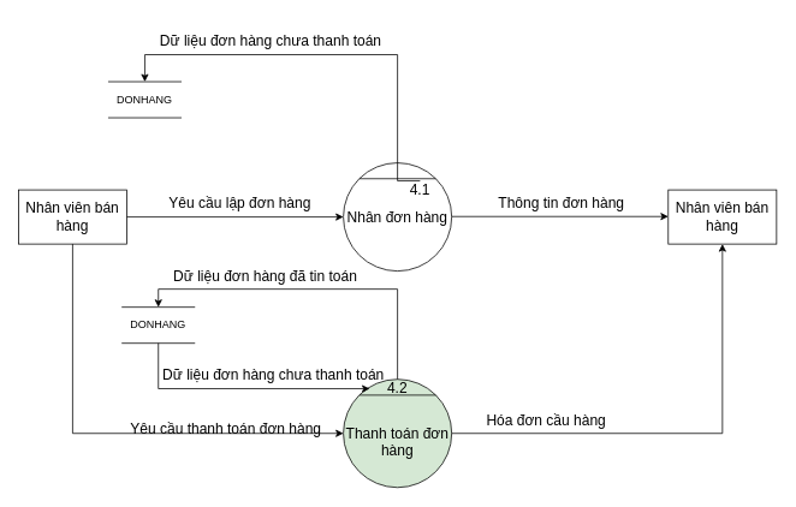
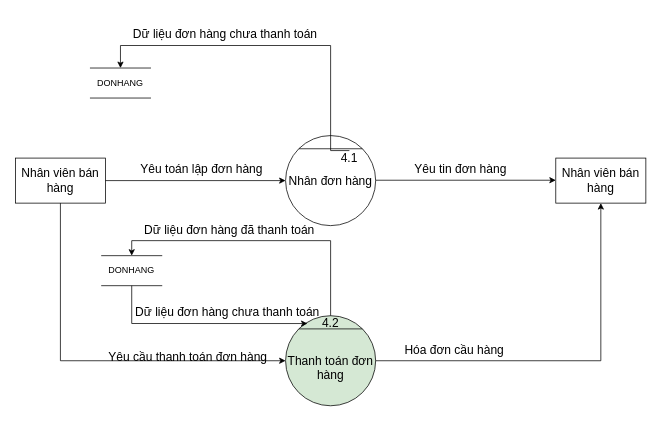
  <mxCell id="0" />
  <mxCell id="1" parent="0" />
  <mxCell id="2" value="Nhân viên bán hàng" style="rounded=0;whiteSpace=wrap;html=1;fontSize=16;" parent="1" vertex="1"><mxGeometry y="210" width="120" height="60" as="geometry" x="20" /></mxCell>
  <mxCell id="3" value="Nhân đơn hàng" style="ellipse;whiteSpace=wrap;html=1;aspect=fixed;fontSize=16;" parent="1" vertex="1"><mxGeometry x="380" y="180" width="120" height="120" as="geometry" /></mxCell>
  <mxCell id="4" value="" style="endArrow=none;html=1;rounded=0;exitX=0;exitY=0;exitDx=0;exitDy=0;entryX=1;entryY=0;entryDx=0;entryDy=0;fontSize=16;" parent="1" source="3" target="3" edge="1"><mxGeometry width="50" height="50" relative="1" as="geometry"><mxPoint x="660" y="310" as="sourcePoint" /><mxPoint x="710" y="260" as="targetPoint" /></mxGeometry></mxCell>
  <mxCell id="5" value="4.1" style="text;html=1;strokeColor=none;fillColor=none;align=center;verticalAlign=middle;whiteSpace=wrap;rounded=0;fontSize=16;" parent="1" vertex="1"><mxGeometry x="445" y="200" width="40" height="20" as="geometry" /></mxCell>
  <mxCell id="6" value="&lt;br&gt;Thanh toán đơn hàng" style="ellipse;whiteSpace=wrap;html=1;aspect=fixed;fontSize=16;fillColor=#d5e8d4;" parent="1" vertex="1"><mxGeometry x="380" y="420" width="120" height="120" as="geometry" /></mxCell>
  <mxCell id="7" value="" style="endArrow=none;html=1;rounded=0;exitX=0;exitY=0;exitDx=0;exitDy=0;entryX=1;entryY=0;entryDx=0;entryDy=0;fontSize=16;" parent="1" source="6" target="6" edge="1"><mxGeometry width="50" height="50" relative="1" as="geometry"><mxPoint x="660" y="460" as="sourcePoint" /><mxPoint x="710" y="410" as="targetPoint" /></mxGeometry></mxCell>
  <mxCell id="8" value="4.2" style="text;html=1;strokeColor=none;fillColor=none;align=center;verticalAlign=middle;whiteSpace=wrap;rounded=0;fontSize=16;" parent="1" vertex="1"><mxGeometry x="420" y="420" width="40" height="20" as="geometry" /></mxCell>
  <mxCell id="9" value="Nhân viên bán hàng" style="rounded=0;whiteSpace=wrap;html=1;fontSize=16;" parent="1" vertex="1"><mxGeometry x="740" y="210" width="120" height="60" as="geometry" /></mxCell>
  <mxCell id="10" value="DONHANG" style="shape=partialRectangle;whiteSpace=wrap;html=1;left=0;right=0;fillColor=none;" parent="1" vertex="1"><mxGeometry x="120" y="90" width="80" height="40" as="geometry" /></mxCell>
  <mxCell id="11" value="" style="endArrow=classic;html=1;rounded=0;exitX=1;exitY=0.5;exitDx=0;exitDy=0;entryX=0;entryY=0.5;entryDx=0;entryDy=0;" parent="1" source="2" target="3" edge="1"><mxGeometry width="50" height="50" relative="1" as="geometry"><mxPoint x="400" y="310" as="sourcePoint" /><mxPoint x="450" y="260" as="targetPoint" /></mxGeometry></mxCell>
  <mxCell id="12" value="" style="endArrow=classic;html=1;rounded=0;exitX=1;exitY=0.5;exitDx=0;exitDy=0;entryX=0;entryY=0.5;entryDx=0;entryDy=0;" parent="1" edge="1"><mxGeometry width="50" height="50" relative="1" as="geometry"><mxPoint x="500" y="239.5" as="sourcePoint" /><mxPoint x="740" y="239.5" as="targetPoint" /></mxGeometry></mxCell>
- <mxCell id="13" value="Yêu cầu lập đơn hàng" style="text;html=1;strokeColor=none;fillColor=none;align=left;verticalAlign=middle;whiteSpace=wrap;rounded=0;fontSize=16;" parent="1" vertex="1"><mxGeometry x="185" y="210" width="240" height="30" as="geometry" /></mxCell>
- <mxCell id="14" value="Thông tin đơn hàng" style="text;html=1;strokeColor=none;fillColor=none;align=left;verticalAlign=middle;whiteSpace=wrap;rounded=0;fontSize=16;" parent="1" vertex="1"><mxGeometry x="550" y="200" width="210" height="50" as="geometry" /></mxCell>
+ <mxCell id="13" value="Yêu toán lập đơn hàng" style="text;html=1;strokeColor=none;fillColor=none;align=left;verticalAlign=middle;whiteSpace=wrap;rounded=0;fontSize=16;" parent="1" vertex="1"><mxGeometry x="185" y="210" width="240" height="30" as="geometry" /></mxCell>
+ <mxCell id="14" value="Yêu tin đơn hàng" style="text;html=1;strokeColor=none;fillColor=none;align=left;verticalAlign=middle;whiteSpace=wrap;rounded=0;fontSize=16;" parent="1" vertex="1"><mxGeometry x="550" y="200" width="210" height="50" as="geometry" /></mxCell>
  <mxCell id="15" value="" style="edgeStyle=segmentEdgeStyle;endArrow=classic;html=1;rounded=0;exitX=0.5;exitY=0;exitDx=0;exitDy=0;entryX=0.5;entryY=0;entryDx=0;entryDy=0;" parent="1" source="5" target="10" edge="1"><mxGeometry width="50" height="50" relative="1" as="geometry"><mxPoint x="400" y="210" as="sourcePoint" /><mxPoint x="450" y="160" as="targetPoint" /><Array as="points"><mxPoint x="440" y="60" /><mxPoint x="160" y="60" /></Array></mxGeometry></mxCell>
  <mxCell id="16" value="Dữ liệu đơn hàng chưa thanh toán" style="text;html=1;strokeColor=none;fillColor=none;align=left;verticalAlign=middle;whiteSpace=wrap;rounded=0;fontSize=16;" parent="1" vertex="1"><mxGeometry x="175" y="20" width="260" height="50" as="geometry" /></mxCell>
  <mxCell id="17" value="" style="edgeStyle=segmentEdgeStyle;endArrow=classic;html=1;rounded=0;exitX=0.5;exitY=1;exitDx=0;exitDy=0;entryX=0;entryY=0.5;entryDx=0;entryDy=0;" parent="1" source="2" target="6" edge="1"><mxGeometry width="50" height="50" relative="1" as="geometry"><mxPoint x="400" y="400" as="sourcePoint" /><mxPoint x="450" y="350" as="targetPoint" /><Array as="points"><mxPoint x="80" y="480" /></Array></mxGeometry></mxCell>
  <mxCell id="18" value="&lt;font style=&quot;font-size: 16px&quot;&gt;Yêu cầu thanh toán đơn hàng&lt;/font&gt;" style="text;html=1;strokeColor=none;fillColor=none;align=center;verticalAlign=middle;whiteSpace=wrap;rounded=0;" parent="1" vertex="1"><mxGeometry x="135" y="460" width="230" height="30" as="geometry" /></mxCell>
  <mxCell id="19" value="" style="edgeStyle=segmentEdgeStyle;endArrow=classic;html=1;rounded=0;fontSize=16;exitX=1;exitY=0.5;exitDx=0;exitDy=0;entryX=0.5;entryY=1;entryDx=0;entryDy=0;" parent="1" source="6" target="9" edge="1"><mxGeometry width="50" height="50" relative="1" as="geometry"><mxPoint x="400" y="270" as="sourcePoint" /><mxPoint x="450" y="220" as="targetPoint" /></mxGeometry></mxCell>
  <mxCell id="20" value="&lt;font style=&quot;font-size: 16px&quot;&gt;Hóa đơn cầu hàng&lt;/font&gt;" style="text;html=1;strokeColor=none;fillColor=none;align=center;verticalAlign=middle;whiteSpace=wrap;rounded=0;" parent="1" vertex="1"><mxGeometry x="490" y="450" width="230" height="30" as="geometry" /></mxCell>
  <mxCell id="21" value="DONHANG" style="shape=partialRectangle;whiteSpace=wrap;html=1;left=0;right=0;fillColor=none;" parent="1" vertex="1"><mxGeometry x="135" y="340" width="80" height="40" as="geometry" /></mxCell>
  <mxCell id="22" value="" style="edgeStyle=segmentEdgeStyle;endArrow=classic;html=1;rounded=0;fontSize=16;exitX=0.5;exitY=0;exitDx=0;exitDy=0;entryX=0.5;entryY=0;entryDx=0;entryDy=0;" parent="1" source="8" target="21" edge="1"><mxGeometry width="50" height="50" relative="1" as="geometry"><mxPoint x="400" y="270" as="sourcePoint" /><mxPoint x="450" y="220" as="targetPoint" /><Array as="points"><mxPoint x="440" y="320" /><mxPoint x="175" y="320" /></Array></mxGeometry></mxCell>
- <mxCell id="23" value="Dữ liệu đơn hàng đã tin toán" style="text;html=1;strokeColor=none;fillColor=none;align=left;verticalAlign=middle;whiteSpace=wrap;rounded=0;fontSize=16;" parent="1" vertex="1"><mxGeometry x="190" y="280" width="245" height="50" as="geometry" /></mxCell>
+ <mxCell id="23" value="Dữ liệu đơn hàng đã thanh toán" style="text;html=1;strokeColor=none;fillColor=none;align=left;verticalAlign=middle;whiteSpace=wrap;rounded=0;fontSize=16;" parent="1" vertex="1"><mxGeometry x="190" y="280" width="245" height="50" as="geometry" /></mxCell>
  <mxCell id="24" value="" style="edgeStyle=segmentEdgeStyle;endArrow=classic;html=1;rounded=0;fontSize=16;exitX=0.5;exitY=1;exitDx=0;exitDy=0;entryX=0.243;entryY=0.087;entryDx=0;entryDy=0;entryPerimeter=0;" parent="1" source="21" target="6" edge="1"><mxGeometry width="50" height="50" relative="1" as="geometry"><mxPoint x="400" y="270" as="sourcePoint" /><mxPoint x="400" y="440" as="targetPoint" /><Array as="points"><mxPoint x="175" y="430" /></Array></mxGeometry></mxCell>
  <mxCell id="25" value="Dữ liệu đơn hàng chưa thanh toán" style="text;html=1;strokeColor=none;fillColor=none;align=left;verticalAlign=middle;whiteSpace=wrap;rounded=0;fontSize=16;" parent="1" vertex="1"><mxGeometry x="177.5" y="390" width="252.5" height="50" as="geometry" /></mxCell>
